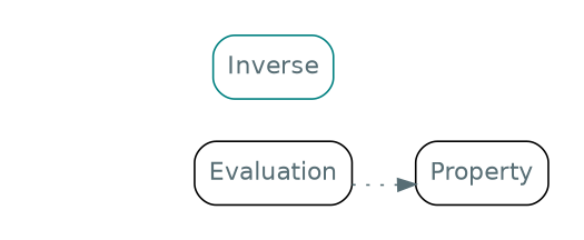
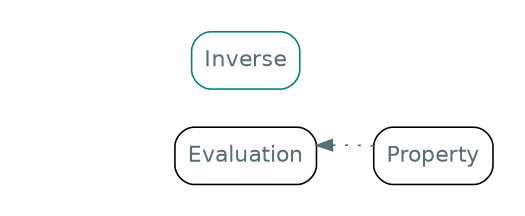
  digraph {
    fontname="DejaVu Sans"
    rankdir=LR
    node [color=black fillcolor="#ffffff" fontcolor="#586E75" fontname="DejaVu Sans" shape=rectangle style="rounded,filled"]
    edge [color="#586E75" fontcolor="#000000" fontname="DejaVu Sans" fontsize=11 style=invis]
    Invis [color="#586E75" style=invis]
    Inverse [color=teal]
    Evaluation
    n4 [label=Property]
    subgraph cluster_1 {
      color=transparent
      Invis
      Inverse
    }
    subgraph cluster_2 {
      color=transparent
      Evaluation
      n4
    }
    Invis -> Inverse
    Inverse -> n4
    Evaluation -> Inverse [constraint=false]
-   Evaluation -> n4 [style=dotted]
+   n4 -> Evaluation [style=dotted]
  }
